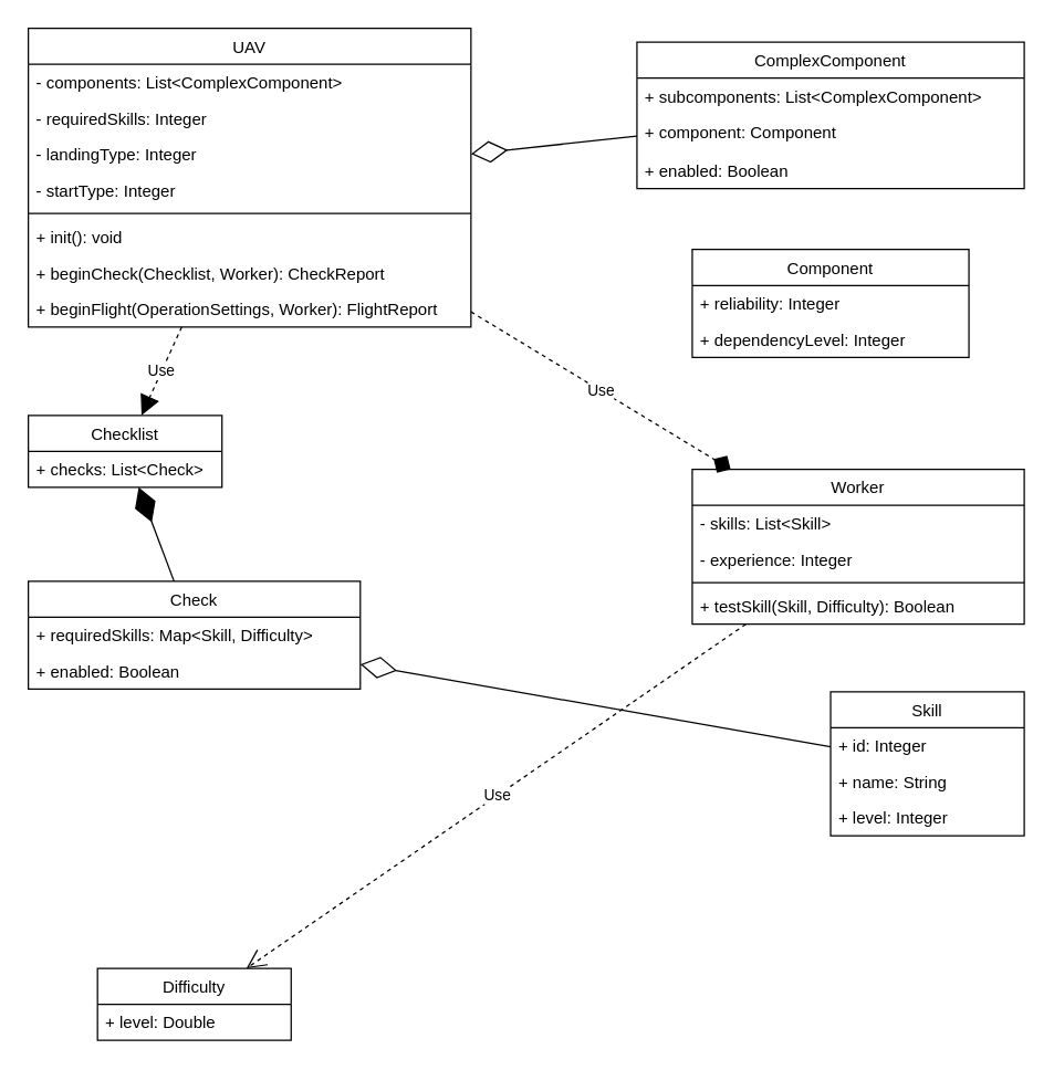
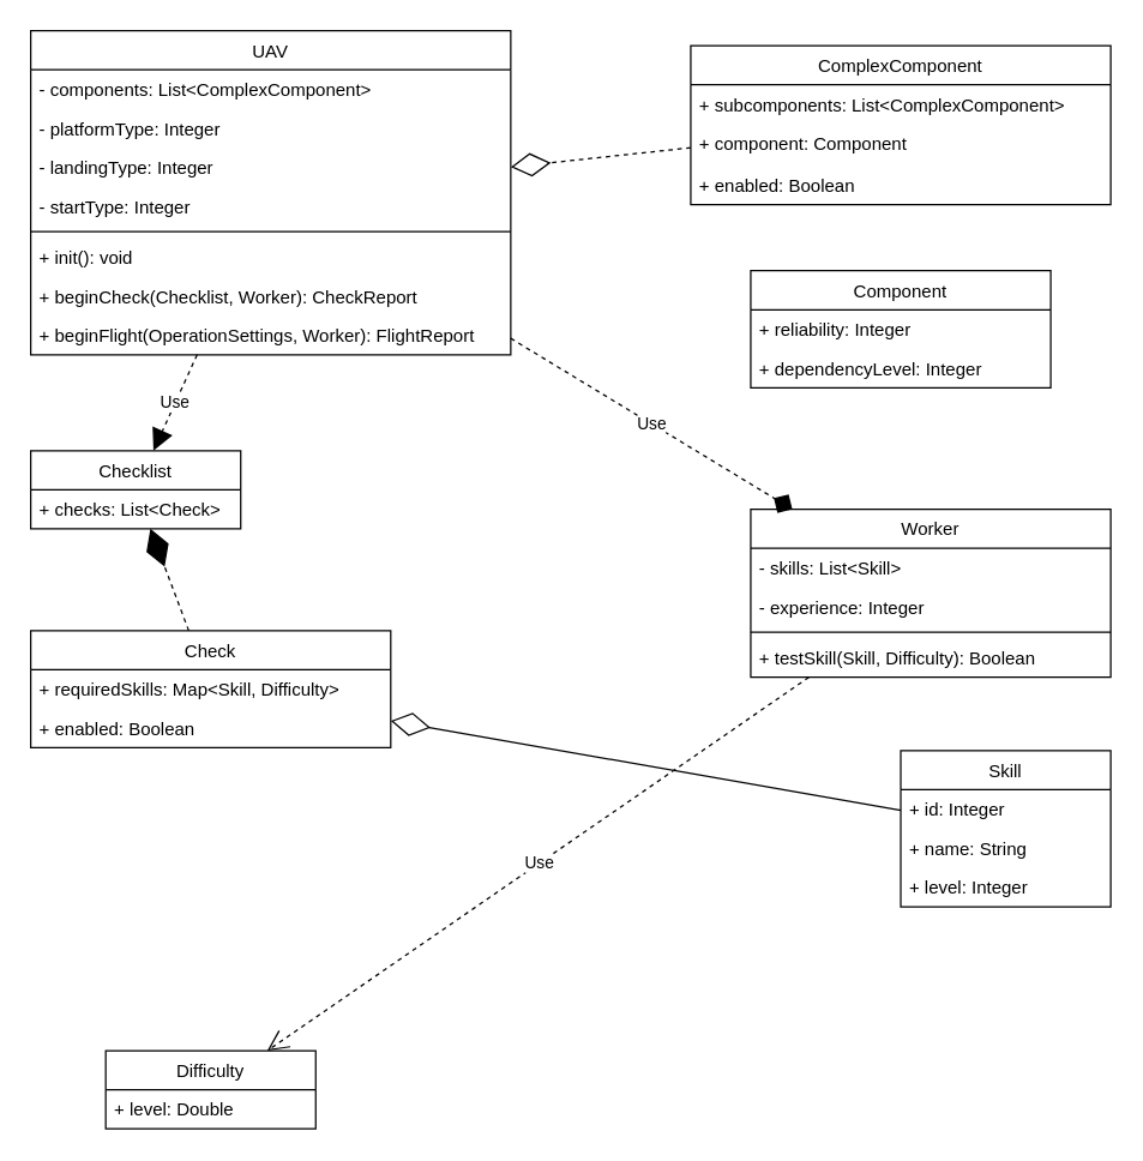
  <mxCell id="0" />
  <mxCell id="1" parent="0" />
  <mxCell id="2" value="UAV" style="swimlane;fontStyle=0;childLayout=stackLayout;horizontal=1;startSize=26;fillColor=none;horizontalStack=0;resizeParent=1;resizeParentMax=0;resizeLast=0;collapsible=1;marginBottom=0;" vertex="1" parent="1"><mxGeometry x="20" y="20" width="320" height="216" as="geometry"><mxRectangle x="120" y="40" width="60" height="30" as="alternateBounds" /></mxGeometry></mxCell>
  <mxCell id="3" value="- components: List&lt;ComplexComponent&gt;" style="text;strokeColor=none;fillColor=none;align=left;verticalAlign=top;spacingLeft=4;spacingRight=4;overflow=hidden;rotatable=0;points=[[0,0.5],[1,0.5]];portConstraint=eastwest;" vertex="1" parent="2"><mxGeometry y="26" width="320" height="26" as="geometry" /></mxCell>
- <mxCell id="4" value="- requiredSkills: Integer" style="text;strokeColor=none;fillColor=none;align=left;verticalAlign=top;spacingLeft=4;spacingRight=4;overflow=hidden;rotatable=0;points=[[0,0.5],[1,0.5]];portConstraint=eastwest;" vertex="1" parent="2"><mxGeometry y="52" width="320" height="26" as="geometry" /></mxCell>
+ <mxCell id="4" value="- platformType: Integer" style="text;strokeColor=none;fillColor=none;align=left;verticalAlign=top;spacingLeft=4;spacingRight=4;overflow=hidden;rotatable=0;points=[[0,0.5],[1,0.5]];portConstraint=eastwest;" vertex="1" parent="2"><mxGeometry y="52" width="320" height="26" as="geometry" /></mxCell>
  <mxCell id="5" value="- landingType: Integer" style="text;strokeColor=none;fillColor=none;align=left;verticalAlign=top;spacingLeft=4;spacingRight=4;overflow=hidden;rotatable=0;points=[[0,0.5],[1,0.5]];portConstraint=eastwest;" vertex="1" parent="2"><mxGeometry y="78" width="320" height="26" as="geometry" /></mxCell>
  <mxCell id="6" value="- startType: Integer" style="text;strokeColor=none;fillColor=none;align=left;verticalAlign=top;spacingLeft=4;spacingRight=4;overflow=hidden;rotatable=0;points=[[0,0.5],[1,0.5]];portConstraint=eastwest;" vertex="1" parent="2"><mxGeometry y="104" width="320" height="26" as="geometry" /></mxCell>
  <mxCell id="7" value="" style="line;strokeWidth=1;fillColor=none;align=left;verticalAlign=middle;spacingTop=-1;spacingLeft=3;spacingRight=3;rotatable=0;labelPosition=right;points=[];portConstraint=eastwest;strokeColor=inherit;" vertex="1" parent="2"><mxGeometry y="130" width="320" height="8" as="geometry" /></mxCell>
  <mxCell id="8" value="+ init(): void" style="text;strokeColor=none;fillColor=none;align=left;verticalAlign=top;spacingLeft=4;spacingRight=4;overflow=hidden;rotatable=0;points=[[0,0.5],[1,0.5]];portConstraint=eastwest;" vertex="1" parent="2"><mxGeometry y="138" width="320" height="26" as="geometry" /></mxCell>
  <mxCell id="9" value="+ beginCheck(Checklist, Worker): CheckReport" style="text;strokeColor=none;fillColor=none;align=left;verticalAlign=top;spacingLeft=4;spacingRight=4;overflow=hidden;rotatable=0;points=[[0,0.5],[1,0.5]];portConstraint=eastwest;" vertex="1" parent="2"><mxGeometry y="164" width="320" height="26" as="geometry" /></mxCell>
  <mxCell id="10" value="+ beginFlight(OperationSettings, Worker): FlightReport" style="text;strokeColor=none;fillColor=none;align=left;verticalAlign=top;spacingLeft=4;spacingRight=4;overflow=hidden;rotatable=0;points=[[0,0.5],[1,0.5]];portConstraint=eastwest;" vertex="1" parent="2"><mxGeometry y="190" width="320" height="26" as="geometry" /></mxCell>
  <mxCell id="11" value="ComplexComponent" style="swimlane;fontStyle=0;childLayout=stackLayout;horizontal=1;startSize=26;fillColor=none;horizontalStack=0;resizeParent=1;resizeParentMax=0;resizeLast=0;collapsible=1;marginBottom=0;" vertex="1" parent="1"><mxGeometry x="460" y="30" width="280" height="106" as="geometry" /></mxCell>
  <mxCell id="12" value="+ subcomponents: List&lt;ComplexComponent&gt;" style="text;strokeColor=none;fillColor=none;align=left;verticalAlign=top;spacingLeft=4;spacingRight=4;overflow=hidden;rotatable=0;points=[[0,0.5],[1,0.5]];portConstraint=eastwest;" vertex="1" parent="11"><mxGeometry y="26" width="280" height="26" as="geometry" /></mxCell>
  <mxCell id="13" value="+ component: Component" style="text;strokeColor=none;fillColor=none;align=left;verticalAlign=top;spacingLeft=4;spacingRight=4;overflow=hidden;rotatable=0;points=[[0,0.5],[1,0.5]];portConstraint=eastwest;" vertex="1" parent="11"><mxGeometry y="52" width="280" height="28" as="geometry" /></mxCell>
  <mxCell id="14" value="+ enabled: Boolean" style="text;strokeColor=none;fillColor=none;align=left;verticalAlign=top;spacingLeft=4;spacingRight=4;overflow=hidden;rotatable=0;points=[[0,0.5],[1,0.5]];portConstraint=eastwest;" vertex="1" parent="11"><mxGeometry y="80" width="280" height="26" as="geometry" /></mxCell>
  <mxCell id="15" value="Component" style="swimlane;fontStyle=0;childLayout=stackLayout;horizontal=1;startSize=26;fillColor=none;horizontalStack=0;resizeParent=1;resizeParentMax=0;resizeLast=0;collapsible=1;marginBottom=0;" vertex="1" parent="1"><mxGeometry x="500" y="180" width="200" height="78" as="geometry" /></mxCell>
  <mxCell id="16" value="+ reliability: Integer" style="text;strokeColor=none;fillColor=none;align=left;verticalAlign=top;spacingLeft=4;spacingRight=4;overflow=hidden;rotatable=0;points=[[0,0.5],[1,0.5]];portConstraint=eastwest;" vertex="1" parent="15"><mxGeometry y="26" width="200" height="26" as="geometry" /></mxCell>
  <mxCell id="17" value="+ dependencyLevel: Integer" style="text;strokeColor=none;fillColor=none;align=left;verticalAlign=top;spacingLeft=4;spacingRight=4;overflow=hidden;rotatable=0;points=[[0,0.5],[1,0.5]];portConstraint=eastwest;" vertex="1" parent="15"><mxGeometry y="52" width="200" height="26" as="geometry" /></mxCell>
- <mxCell id="18" value="" style="endArrow=diamondThin;endFill=0;endSize=24;html=1;rounded=0;" edge="1" parent="1" source="11" target="2"><mxGeometry width="160" relative="1" as="geometry"><mxPoint x="400" y="330" as="sourcePoint" /><mxPoint x="560" y="330" as="targetPoint" /></mxGeometry></mxCell>
+ <mxCell id="18" value="" style="endArrow=diamondThin;endFill=0;endSize=24;html=1;rounded=0;dashed=1;" edge="1" parent="1" source="11" target="2"><mxGeometry width="160" relative="1" as="geometry"><mxPoint x="400" y="330" as="sourcePoint" /><mxPoint x="560" y="330" as="targetPoint" /></mxGeometry></mxCell>
  <mxCell id="19" value="Worker" style="swimlane;fontStyle=0;childLayout=stackLayout;horizontal=1;startSize=26;fillColor=none;horizontalStack=0;resizeParent=1;resizeParentMax=0;resizeLast=0;collapsible=1;marginBottom=0;" vertex="1" parent="1"><mxGeometry x="500" y="339" width="240" height="112" as="geometry" /></mxCell>
  <mxCell id="20" value="- skills: List&lt;Skill&gt;" style="text;strokeColor=none;fillColor=none;align=left;verticalAlign=top;spacingLeft=4;spacingRight=4;overflow=hidden;rotatable=0;points=[[0,0.5],[1,0.5]];portConstraint=eastwest;" vertex="1" parent="19"><mxGeometry y="26" width="240" height="26" as="geometry" /></mxCell>
  <mxCell id="21" value="- experience: Integer" style="text;strokeColor=none;fillColor=none;align=left;verticalAlign=top;spacingLeft=4;spacingRight=4;overflow=hidden;rotatable=0;points=[[0,0.5],[1,0.5]];portConstraint=eastwest;" vertex="1" parent="19"><mxGeometry y="52" width="240" height="26" as="geometry" /></mxCell>
  <mxCell id="22" value="" style="line;strokeWidth=1;fillColor=none;align=left;verticalAlign=middle;spacingTop=-1;spacingLeft=3;spacingRight=3;rotatable=0;labelPosition=right;points=[];portConstraint=eastwest;strokeColor=inherit;" vertex="1" parent="19"><mxGeometry y="78" width="240" height="8" as="geometry" /></mxCell>
  <mxCell id="23" value="+ testSkill(Skill, Difficulty): Boolean" style="text;strokeColor=none;fillColor=none;align=left;verticalAlign=top;spacingLeft=4;spacingRight=4;overflow=hidden;rotatable=0;points=[[0,0.5],[1,0.5]];portConstraint=eastwest;" vertex="1" parent="19"><mxGeometry y="86" width="240" height="26" as="geometry" /></mxCell>
  <mxCell id="24" value="Skill" style="swimlane;fontStyle=0;childLayout=stackLayout;horizontal=1;startSize=26;fillColor=none;horizontalStack=0;resizeParent=1;resizeParentMax=0;resizeLast=0;collapsible=1;marginBottom=0;" vertex="1" parent="1"><mxGeometry x="600" y="500" width="140" height="104" as="geometry" /></mxCell>
  <mxCell id="25" value="+ id: Integer" style="text;strokeColor=none;fillColor=none;align=left;verticalAlign=top;spacingLeft=4;spacingRight=4;overflow=hidden;rotatable=0;points=[[0,0.5],[1,0.5]];portConstraint=eastwest;" vertex="1" parent="24"><mxGeometry y="26" width="140" height="26" as="geometry" /></mxCell>
  <mxCell id="26" value="+ name: String" style="text;strokeColor=none;fillColor=none;align=left;verticalAlign=top;spacingLeft=4;spacingRight=4;overflow=hidden;rotatable=0;points=[[0,0.5],[1,0.5]];portConstraint=eastwest;" vertex="1" parent="24"><mxGeometry y="52" width="140" height="26" as="geometry" /></mxCell>
  <mxCell id="27" value="+ level: Integer" style="text;strokeColor=none;fillColor=none;align=left;verticalAlign=top;spacingLeft=4;spacingRight=4;overflow=hidden;rotatable=0;points=[[0,0.5],[1,0.5]];portConstraint=eastwest;" vertex="1" parent="24"><mxGeometry y="78" width="140" height="26" as="geometry" /></mxCell>
  <mxCell id="28" value="Use" style="endArrow=diamond;endSize=12;dashed=1;html=1;rounded=0;" edge="1" parent="1" source="2" target="19"><mxGeometry width="160" relative="1" as="geometry"><mxPoint x="360" y="330" as="sourcePoint" /><mxPoint x="520" y="330" as="targetPoint" /></mxGeometry></mxCell>
  <mxCell id="29" value="Checklist" style="swimlane;fontStyle=0;childLayout=stackLayout;horizontal=1;startSize=26;fillColor=none;horizontalStack=0;resizeParent=1;resizeParentMax=0;resizeLast=0;collapsible=1;marginBottom=0;" vertex="1" parent="1"><mxGeometry x="20" y="300" width="140" height="52" as="geometry" /></mxCell>
  <mxCell id="30" value="+ checks: List&lt;Check&gt;" style="text;strokeColor=none;fillColor=none;align=left;verticalAlign=top;spacingLeft=4;spacingRight=4;overflow=hidden;rotatable=0;points=[[0,0.5],[1,0.5]];portConstraint=eastwest;" vertex="1" parent="29"><mxGeometry y="26" width="140" height="26" as="geometry" /></mxCell>
  <mxCell id="31" value="Check" style="swimlane;fontStyle=0;childLayout=stackLayout;horizontal=1;startSize=26;fillColor=none;horizontalStack=0;resizeParent=1;resizeParentMax=0;resizeLast=0;collapsible=1;marginBottom=0;" vertex="1" parent="1"><mxGeometry x="20" y="420" width="240" height="78" as="geometry" /></mxCell>
  <mxCell id="32" value="+ requiredSkills: Map&lt;Skill, Difficulty&gt;" style="text;strokeColor=none;fillColor=none;align=left;verticalAlign=top;spacingLeft=4;spacingRight=4;overflow=hidden;rotatable=0;points=[[0,0.5],[1,0.5]];portConstraint=eastwest;" vertex="1" parent="31"><mxGeometry y="26" width="240" height="26" as="geometry" /></mxCell>
  <mxCell id="33" value="+ enabled: Boolean" style="text;strokeColor=none;fillColor=none;align=left;verticalAlign=top;spacingLeft=4;spacingRight=4;overflow=hidden;rotatable=0;points=[[0,0.5],[1,0.5]];portConstraint=eastwest;" vertex="1" parent="31"><mxGeometry y="52" width="240" height="26" as="geometry" /></mxCell>
- <mxCell id="34" value="" style="endArrow=diamondThin;endFill=1;endSize=24;html=1;rounded=0;" edge="1" parent="1" source="31" target="29"><mxGeometry width="160" relative="1" as="geometry"><mxPoint x="360" y="330" as="sourcePoint" /><mxPoint x="520" y="330" as="targetPoint" /></mxGeometry></mxCell>
+ <mxCell id="34" value="" style="endArrow=diamondThin;endFill=1;endSize=24;html=1;rounded=0;dashed=1;" edge="1" parent="1" source="31" target="29"><mxGeometry width="160" relative="1" as="geometry"><mxPoint x="360" y="330" as="sourcePoint" /><mxPoint x="520" y="330" as="targetPoint" /></mxGeometry></mxCell>
  <mxCell id="35" value="Use" style="endArrow=block;endSize=12;dashed=1;html=1;rounded=0;" edge="1" parent="1" source="2" target="29"><mxGeometry width="160" relative="1" as="geometry"><mxPoint x="270" y="620" as="sourcePoint" /><mxPoint x="430" y="620" as="targetPoint" /></mxGeometry></mxCell>
  <mxCell id="36" value="" style="endArrow=diamondThin;endFill=0;endSize=24;html=1;rounded=0;" edge="1" parent="1" source="24" target="31"><mxGeometry width="160" relative="1" as="geometry"><mxPoint x="360" y="330" as="sourcePoint" /><mxPoint x="520" y="330" as="targetPoint" /></mxGeometry></mxCell>
  <mxCell id="37" value="Difficulty" style="swimlane;fontStyle=0;childLayout=stackLayout;horizontal=1;startSize=26;fillColor=none;horizontalStack=0;resizeParent=1;resizeParentMax=0;resizeLast=0;collapsible=1;marginBottom=0;" vertex="1" parent="1"><mxGeometry x="70" y="700" width="140" height="52" as="geometry" /></mxCell>
  <mxCell id="38" value="+ level: Double" style="text;strokeColor=none;fillColor=none;align=left;verticalAlign=top;spacingLeft=4;spacingRight=4;overflow=hidden;rotatable=0;points=[[0,0.5],[1,0.5]];portConstraint=eastwest;" vertex="1" parent="37"><mxGeometry y="26" width="140" height="26" as="geometry" /></mxCell>
  <mxCell id="39" value="Use" style="endArrow=open;endSize=12;dashed=1;html=1;rounded=0;" edge="1" parent="1" source="19" target="37"><mxGeometry width="160" relative="1" as="geometry"><mxPoint x="360" y="330" as="sourcePoint" /><mxPoint x="520" y="330" as="targetPoint" /></mxGeometry></mxCell>
